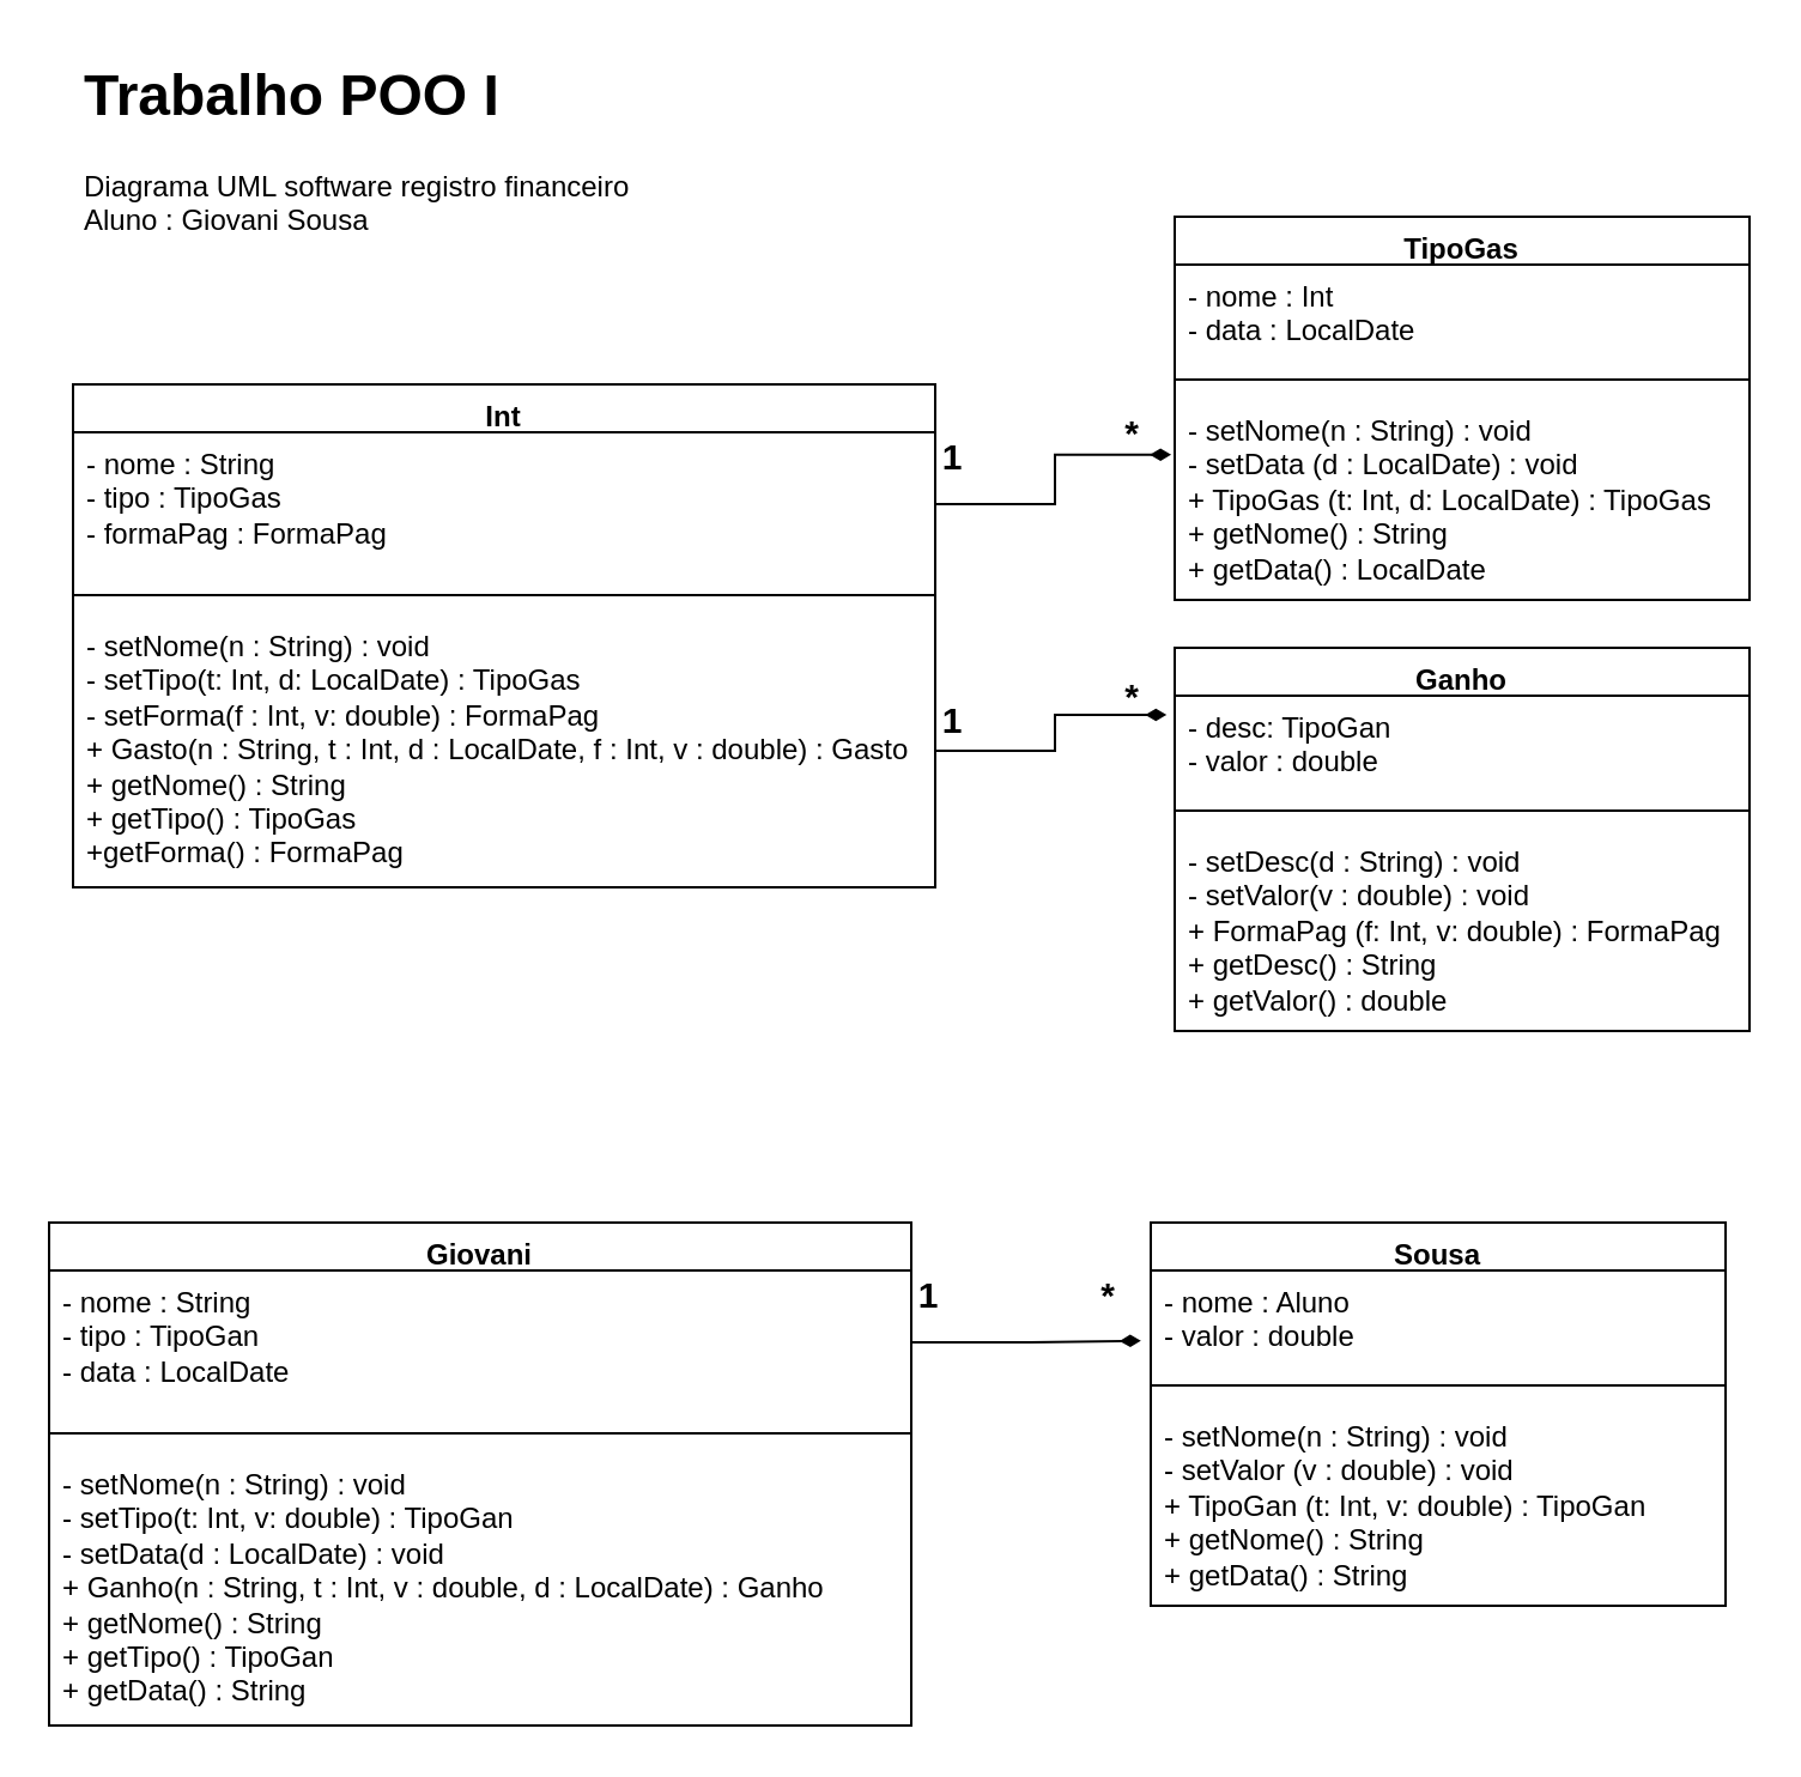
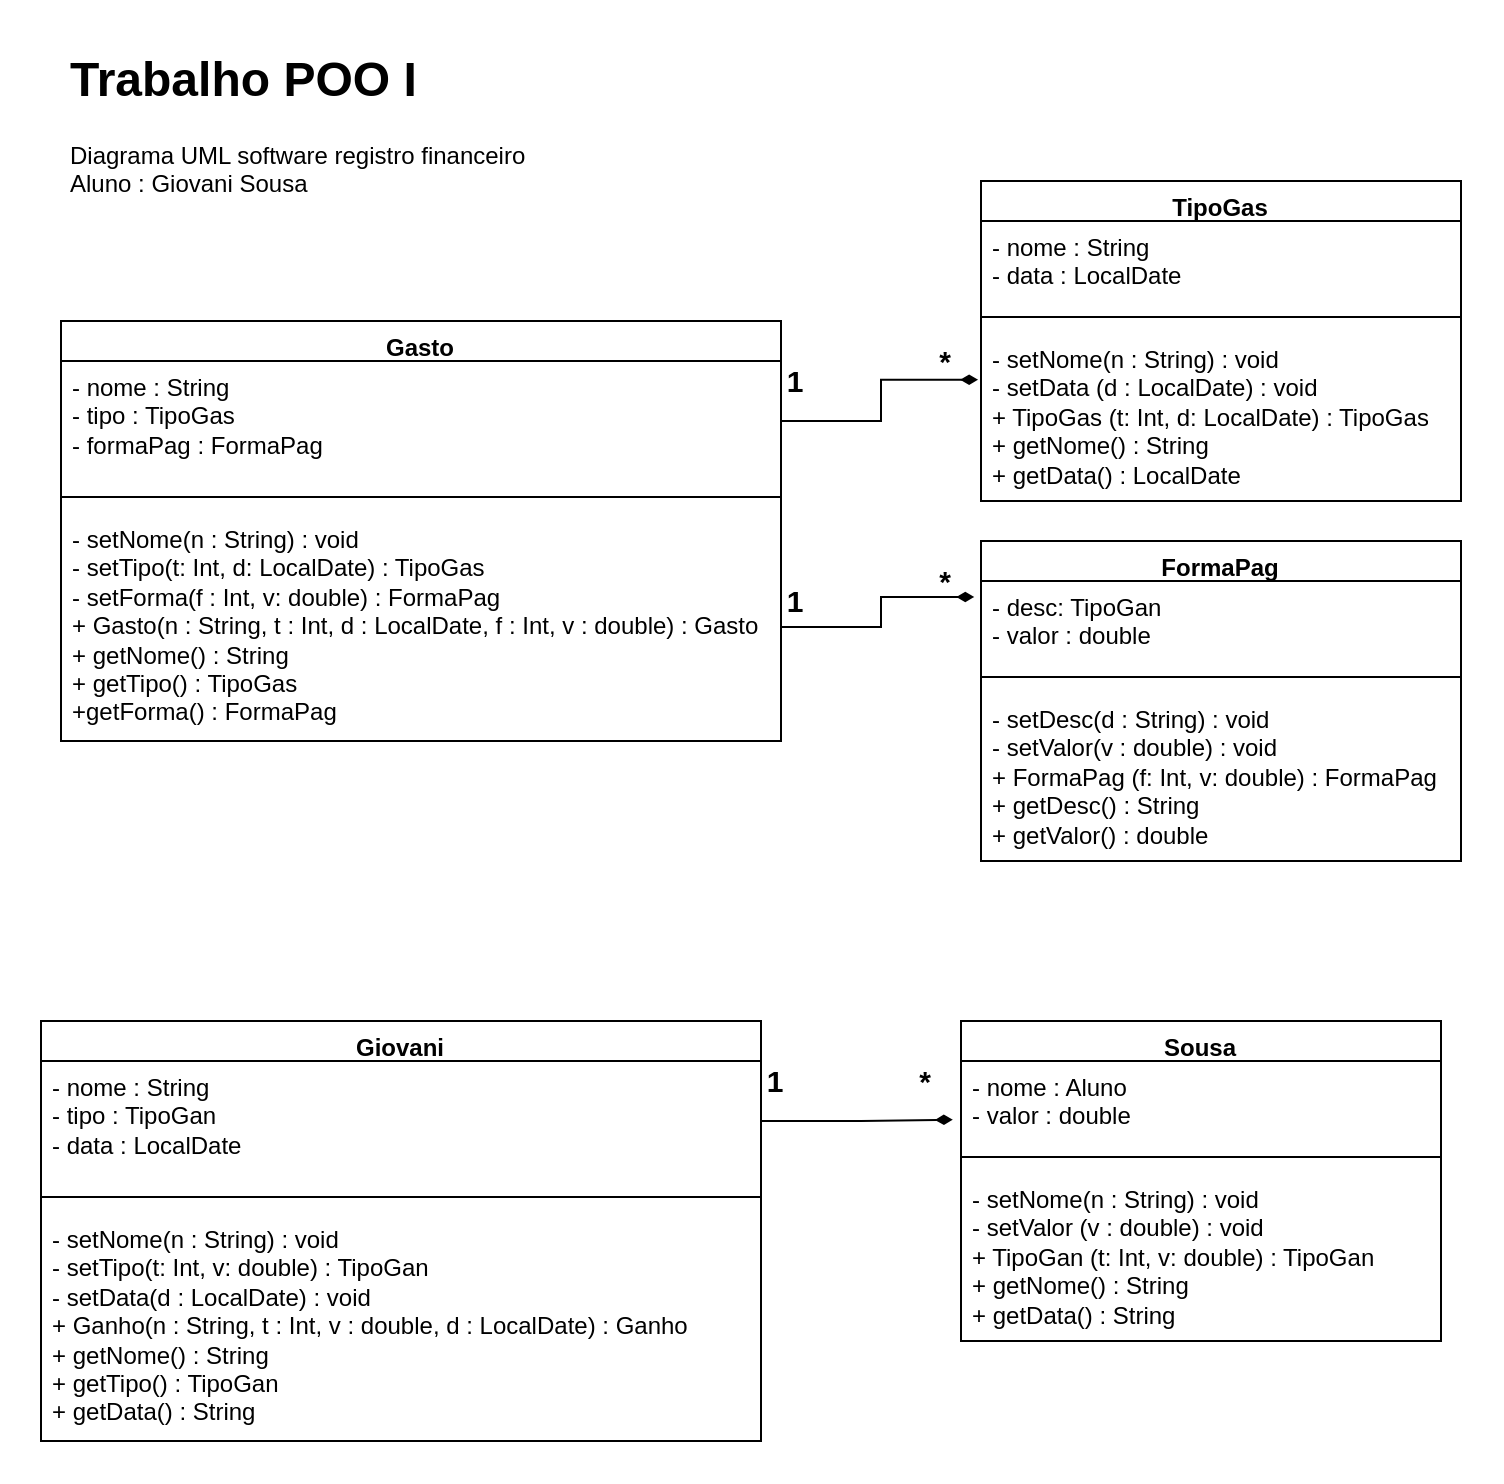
  <mxCell id="0" />
  <mxCell id="1" parent="0" />
- <mxCell id="2" value="Int" style="swimlane;fontStyle=1;align=center;verticalAlign=top;childLayout=stackLayout;horizontal=1;startSize=20;horizontalStack=0;resizeParent=1;resizeParentMax=0;resizeLast=0;collapsible=1;marginBottom=0;whiteSpace=wrap;html=1;" parent="1" vertex="1"><mxGeometry x="30" y="160" width="360" height="210" as="geometry"><mxRectangle x="220" y="130" width="70" height="30" as="alternateBounds" /></mxGeometry></mxCell>
+ <mxCell id="2" value="Gasto" style="swimlane;fontStyle=1;align=center;verticalAlign=top;childLayout=stackLayout;horizontal=1;startSize=20;horizontalStack=0;resizeParent=1;resizeParentMax=0;resizeLast=0;collapsible=1;marginBottom=0;whiteSpace=wrap;html=1;" parent="1" vertex="1"><mxGeometry x="30" y="160" width="360" height="210" as="geometry"><mxRectangle x="220" y="130" width="70" height="30" as="alternateBounds" /></mxGeometry></mxCell>
  <mxCell id="3" value="- nome : String&lt;br&gt;- tipo : TipoGas&lt;br&gt;- formaPag : FormaPag" style="text;strokeColor=none;fillColor=none;align=left;verticalAlign=top;spacingLeft=4;spacingRight=4;overflow=hidden;rotatable=0;points=[[0,0.5],[1,0.5]];portConstraint=eastwest;whiteSpace=wrap;html=1;" parent="2" vertex="1"><mxGeometry y="20" width="360" height="60" as="geometry" /></mxCell>
  <mxCell id="4" value="" style="line;strokeWidth=1;fillColor=none;align=left;verticalAlign=middle;spacingTop=-1;spacingLeft=3;spacingRight=3;rotatable=0;labelPosition=right;points=[];portConstraint=eastwest;strokeColor=inherit;" parent="2" vertex="1"><mxGeometry y="80" width="360" height="16" as="geometry" /></mxCell>
  <mxCell id="5" value="- setNome(n : String) : void&lt;br&gt;- setTipo(t: Int, d: LocalDate) : TipoGas&lt;br&gt;- setForma(f : Int, v: double) : FormaPag&lt;br&gt;+ Gasto(n : String, t : Int, d : LocalDate, f : Int, v : double) : Gasto&lt;br&gt;+ getNome() : String&lt;br&gt;+ getTipo() : TipoGas&lt;br&gt;+getForma() : FormaPag" style="text;strokeColor=none;fillColor=none;align=left;verticalAlign=top;spacingLeft=4;spacingRight=4;overflow=hidden;rotatable=0;points=[[0,0.5],[1,0.5]];portConstraint=eastwest;whiteSpace=wrap;html=1;" parent="2" vertex="1"><mxGeometry y="96" width="360" height="114" as="geometry" /></mxCell>
  <mxCell id="6" value="TipoGas" style="swimlane;fontStyle=1;align=center;verticalAlign=top;childLayout=stackLayout;horizontal=1;startSize=20;horizontalStack=0;resizeParent=1;resizeParentMax=0;resizeLast=0;collapsible=1;marginBottom=0;whiteSpace=wrap;html=1;" vertex="1" parent="1"><mxGeometry x="490" y="90" width="240" height="160" as="geometry"><mxRectangle x="220" y="130" width="70" height="30" as="alternateBounds" /></mxGeometry></mxCell>
- <mxCell id="7" value="- nome : Int&lt;br&gt;- data : LocalDate" style="text;strokeColor=none;fillColor=none;align=left;verticalAlign=top;spacingLeft=4;spacingRight=4;overflow=hidden;rotatable=0;points=[[0,0.5],[1,0.5]];portConstraint=eastwest;whiteSpace=wrap;html=1;" vertex="1" parent="6"><mxGeometry y="20" width="240" height="40" as="geometry" /></mxCell>
+ <mxCell id="7" value="- nome : String&lt;br&gt;- data : LocalDate" style="text;strokeColor=none;fillColor=none;align=left;verticalAlign=top;spacingLeft=4;spacingRight=4;overflow=hidden;rotatable=0;points=[[0,0.5],[1,0.5]];portConstraint=eastwest;whiteSpace=wrap;html=1;" vertex="1" parent="6"><mxGeometry y="20" width="240" height="40" as="geometry" /></mxCell>
  <mxCell id="8" value="" style="line;strokeWidth=1;fillColor=none;align=left;verticalAlign=middle;spacingTop=-1;spacingLeft=3;spacingRight=3;rotatable=0;labelPosition=right;points=[];portConstraint=eastwest;strokeColor=inherit;" vertex="1" parent="6"><mxGeometry y="60" width="240" height="16" as="geometry" /></mxCell>
  <mxCell id="9" value="- setNome(n : String) : void&lt;br&gt;- setData (d : LocalDate) : void&lt;br&gt;+ TipoGas (t: Int, d: LocalDate) : TipoGas&lt;br&gt;+ getNome() : String&lt;br&gt;+ getData() : LocalDate" style="text;strokeColor=none;fillColor=none;align=left;verticalAlign=top;spacingLeft=4;spacingRight=4;overflow=hidden;rotatable=0;points=[[0,0.5],[1,0.5]];portConstraint=eastwest;whiteSpace=wrap;html=1;" vertex="1" parent="6"><mxGeometry y="76" width="240" height="84" as="geometry" /></mxCell>
  <mxCell id="10" value="Giovani" style="swimlane;fontStyle=1;align=center;verticalAlign=top;childLayout=stackLayout;horizontal=1;startSize=20;horizontalStack=0;resizeParent=1;resizeParentMax=0;resizeLast=0;collapsible=1;marginBottom=0;whiteSpace=wrap;html=1;" vertex="1" parent="1"><mxGeometry x="20" y="510" width="360" height="210" as="geometry"><mxRectangle x="220" y="130" width="70" height="30" as="alternateBounds" /></mxGeometry></mxCell>
  <mxCell id="11" value="- nome : String&lt;br&gt;- tipo : TipoGan&lt;br&gt;- data : LocalDate" style="text;strokeColor=none;fillColor=none;align=left;verticalAlign=top;spacingLeft=4;spacingRight=4;overflow=hidden;rotatable=0;points=[[0,0.5],[1,0.5]];portConstraint=eastwest;whiteSpace=wrap;html=1;" vertex="1" parent="10"><mxGeometry y="20" width="360" height="60" as="geometry" /></mxCell>
  <mxCell id="12" value="" style="line;strokeWidth=1;fillColor=none;align=left;verticalAlign=middle;spacingTop=-1;spacingLeft=3;spacingRight=3;rotatable=0;labelPosition=right;points=[];portConstraint=eastwest;strokeColor=inherit;" vertex="1" parent="10"><mxGeometry y="80" width="360" height="16" as="geometry" /></mxCell>
  <mxCell id="13" value="- setNome(n : String) : void&lt;br&gt;- setTipo(t: Int, v: double) : TipoGan&lt;br&gt;- setData(d : LocalDate) : void&lt;br&gt;+ Ganho(n : String, t : Int,&amp;nbsp;v : double, d : LocalDate) : Ganho&lt;br&gt;+ getNome() : String&lt;br&gt;+ getTipo() : TipoGan&lt;br&gt;+ getData() : String" style="text;strokeColor=none;fillColor=none;align=left;verticalAlign=top;spacingLeft=4;spacingRight=4;overflow=hidden;rotatable=0;points=[[0,0.5],[1,0.5]];portConstraint=eastwest;whiteSpace=wrap;html=1;" vertex="1" parent="10"><mxGeometry y="96" width="360" height="114" as="geometry" /></mxCell>
  <mxCell id="14" value="Sousa" style="swimlane;fontStyle=1;align=center;verticalAlign=top;childLayout=stackLayout;horizontal=1;startSize=20;horizontalStack=0;resizeParent=1;resizeParentMax=0;resizeLast=0;collapsible=1;marginBottom=0;whiteSpace=wrap;html=1;" vertex="1" parent="1"><mxGeometry x="480" y="510" width="240" height="160" as="geometry"><mxRectangle x="220" y="130" width="70" height="30" as="alternateBounds" /></mxGeometry></mxCell>
  <mxCell id="15" value="- nome : Aluno&lt;br&gt;- valor : double" style="text;strokeColor=none;fillColor=none;align=left;verticalAlign=top;spacingLeft=4;spacingRight=4;overflow=hidden;rotatable=0;points=[[0,0.5],[1,0.5]];portConstraint=eastwest;whiteSpace=wrap;html=1;" vertex="1" parent="14"><mxGeometry y="20" width="240" height="40" as="geometry" /></mxCell>
  <mxCell id="16" value="" style="line;strokeWidth=1;fillColor=none;align=left;verticalAlign=middle;spacingTop=-1;spacingLeft=3;spacingRight=3;rotatable=0;labelPosition=right;points=[];portConstraint=eastwest;strokeColor=inherit;" vertex="1" parent="14"><mxGeometry y="60" width="240" height="16" as="geometry" /></mxCell>
  <mxCell id="17" value="- setNome(n : String) : void&lt;br&gt;- setValor (v : double) : void&lt;br&gt;+ TipoGan (t: Int, v: double) : TipoGan&lt;br&gt;+ getNome() : String&lt;br&gt;+ getData() : String" style="text;strokeColor=none;fillColor=none;align=left;verticalAlign=top;spacingLeft=4;spacingRight=4;overflow=hidden;rotatable=0;points=[[0,0.5],[1,0.5]];portConstraint=eastwest;whiteSpace=wrap;html=1;" vertex="1" parent="14"><mxGeometry y="76" width="240" height="84" as="geometry" /></mxCell>
  <mxCell id="18" value="&lt;h1&gt;&lt;span style=&quot;background-color: initial;&quot;&gt;Trabalho POO I&lt;/span&gt;&lt;br&gt;&lt;/h1&gt;&lt;div&gt;&lt;span style=&quot;background-color: initial;&quot;&gt;Diagrama UML software registro financeiro&lt;/span&gt;&lt;/div&gt;&lt;div&gt;&lt;span style=&quot;background-color: initial;&quot;&gt;Aluno : Giovani Sousa&lt;/span&gt;&lt;/div&gt;" style="text;html=1;strokeColor=none;fillColor=none;spacing=5;spacingTop=-20;whiteSpace=wrap;overflow=hidden;rounded=0;" vertex="1" parent="1"><mxGeometry x="30" y="20" width="240" height="120" as="geometry" /></mxCell>
  <mxCell id="19" value="&lt;font style=&quot;font-size: 15px;&quot;&gt;&lt;b style=&quot;font-size: 15px;&quot;&gt;*&lt;/b&gt;&lt;/font&gt;" style="text;html=1;strokeColor=none;fillColor=none;align=center;verticalAlign=middle;whiteSpace=wrap;rounded=0;strokeWidth=5;fontSize=15;" vertex="1" parent="1"><mxGeometry x="455" y="170" width="35" height="20" as="geometry" /></mxCell>
  <mxCell id="20" value="&lt;font style=&quot;font-size: 15px;&quot;&gt;&lt;b style=&quot;font-size: 15px;&quot;&gt;1&lt;/b&gt;&lt;/font&gt;" style="text;html=1;strokeColor=none;fillColor=none;align=center;verticalAlign=middle;whiteSpace=wrap;rounded=0;strokeWidth=5;fontSize=15;" vertex="1" parent="1"><mxGeometry x="380" y="180" width="35" height="20" as="geometry" /></mxCell>
  <mxCell id="21" value="&lt;font style=&quot;font-size: 15px;&quot;&gt;&lt;b style=&quot;font-size: 15px;&quot;&gt;1&lt;/b&gt;&lt;/font&gt;" style="text;html=1;strokeColor=none;fillColor=none;align=center;verticalAlign=middle;whiteSpace=wrap;rounded=0;strokeWidth=5;fontSize=15;" vertex="1" parent="1"><mxGeometry x="370" y="530" width="35" height="20" as="geometry" /></mxCell>
  <mxCell id="22" value="&lt;font style=&quot;font-size: 15px;&quot;&gt;&lt;b style=&quot;font-size: 15px;&quot;&gt;*&lt;/b&gt;&lt;/font&gt;" style="text;html=1;strokeColor=none;fillColor=none;align=center;verticalAlign=middle;whiteSpace=wrap;rounded=0;strokeWidth=5;fontSize=15;" vertex="1" parent="1"><mxGeometry x="445" y="530" width="35" height="20" as="geometry" /></mxCell>
- <mxCell id="23" value="Ganho" style="swimlane;fontStyle=1;align=center;verticalAlign=top;childLayout=stackLayout;horizontal=1;startSize=20;horizontalStack=0;resizeParent=1;resizeParentMax=0;resizeLast=0;collapsible=1;marginBottom=0;whiteSpace=wrap;html=1;" vertex="1" parent="1"><mxGeometry x="490" y="270" width="240" height="160" as="geometry"><mxRectangle x="220" y="130" width="70" height="30" as="alternateBounds" /></mxGeometry></mxCell>
+ <mxCell id="23" value="FormaPag" style="swimlane;fontStyle=1;align=center;verticalAlign=top;childLayout=stackLayout;horizontal=1;startSize=20;horizontalStack=0;resizeParent=1;resizeParentMax=0;resizeLast=0;collapsible=1;marginBottom=0;whiteSpace=wrap;html=1;" vertex="1" parent="1"><mxGeometry x="490" y="270" width="240" height="160" as="geometry"><mxRectangle x="220" y="130" width="70" height="30" as="alternateBounds" /></mxGeometry></mxCell>
  <mxCell id="24" value="- desc: TipoGan&lt;br&gt;- valor : double" style="text;strokeColor=none;fillColor=none;align=left;verticalAlign=top;spacingLeft=4;spacingRight=4;overflow=hidden;rotatable=0;points=[[0,0.5],[1,0.5]];portConstraint=eastwest;whiteSpace=wrap;html=1;" vertex="1" parent="23"><mxGeometry y="20" width="240" height="40" as="geometry" /></mxCell>
  <mxCell id="25" value="" style="line;strokeWidth=1;fillColor=none;align=left;verticalAlign=middle;spacingTop=-1;spacingLeft=3;spacingRight=3;rotatable=0;labelPosition=right;points=[];portConstraint=eastwest;strokeColor=inherit;" vertex="1" parent="23"><mxGeometry y="60" width="240" height="16" as="geometry" /></mxCell>
  <mxCell id="26" value="- setDesc(d : String) : void&lt;br&gt;- setValor(v : double) : void&lt;br&gt;+ FormaPag (f: Int, v: double) : FormaPag&lt;br&gt;+ getDesc() : String&lt;br&gt;+ getValor() : double" style="text;strokeColor=none;fillColor=none;align=left;verticalAlign=top;spacingLeft=4;spacingRight=4;overflow=hidden;rotatable=0;points=[[0,0.5],[1,0.5]];portConstraint=eastwest;whiteSpace=wrap;html=1;" vertex="1" parent="23"><mxGeometry y="76" width="240" height="84" as="geometry" /></mxCell>
  <mxCell id="27" style="edgeStyle=orthogonalEdgeStyle;rounded=0;orthogonalLoop=1;jettySize=auto;html=1;entryX=-0.014;entryY=0.2;entryDx=0;entryDy=0;entryPerimeter=0;endArrow=diamondThin;endFill=1;" edge="1" parent="1" source="5" target="24"><mxGeometry relative="1" as="geometry" /></mxCell>
  <mxCell id="28" style="edgeStyle=orthogonalEdgeStyle;rounded=0;orthogonalLoop=1;jettySize=auto;html=1;entryX=-0.006;entryY=0.278;entryDx=0;entryDy=0;entryPerimeter=0;endArrow=diamondThin;endFill=1;" edge="1" parent="1" source="3" target="9"><mxGeometry relative="1" as="geometry"><mxPoint x="485" y="187" as="targetPoint" /></mxGeometry></mxCell>
  <mxCell id="29" value="&lt;font style=&quot;font-size: 15px;&quot;&gt;&lt;b style=&quot;font-size: 15px;&quot;&gt;1&lt;/b&gt;&lt;/font&gt;" style="text;html=1;strokeColor=none;fillColor=none;align=center;verticalAlign=middle;whiteSpace=wrap;rounded=0;strokeWidth=5;fontSize=15;" vertex="1" parent="1"><mxGeometry x="380" y="290" width="35" height="20" as="geometry" /></mxCell>
  <mxCell id="30" value="&lt;font style=&quot;font-size: 15px;&quot;&gt;&lt;b style=&quot;font-size: 15px;&quot;&gt;*&lt;/b&gt;&lt;/font&gt;" style="text;html=1;strokeColor=none;fillColor=none;align=center;verticalAlign=middle;whiteSpace=wrap;rounded=0;strokeWidth=5;fontSize=15;" vertex="1" parent="1"><mxGeometry x="455" y="280" width="35" height="20" as="geometry" /></mxCell>
  <mxCell id="31" style="edgeStyle=orthogonalEdgeStyle;rounded=0;orthogonalLoop=1;jettySize=auto;html=1;entryX=-0.017;entryY=0.733;entryDx=0;entryDy=0;entryPerimeter=0;endArrow=diamondThin;endFill=1;" edge="1" parent="1" source="11" target="15"><mxGeometry relative="1" as="geometry" /></mxCell>
